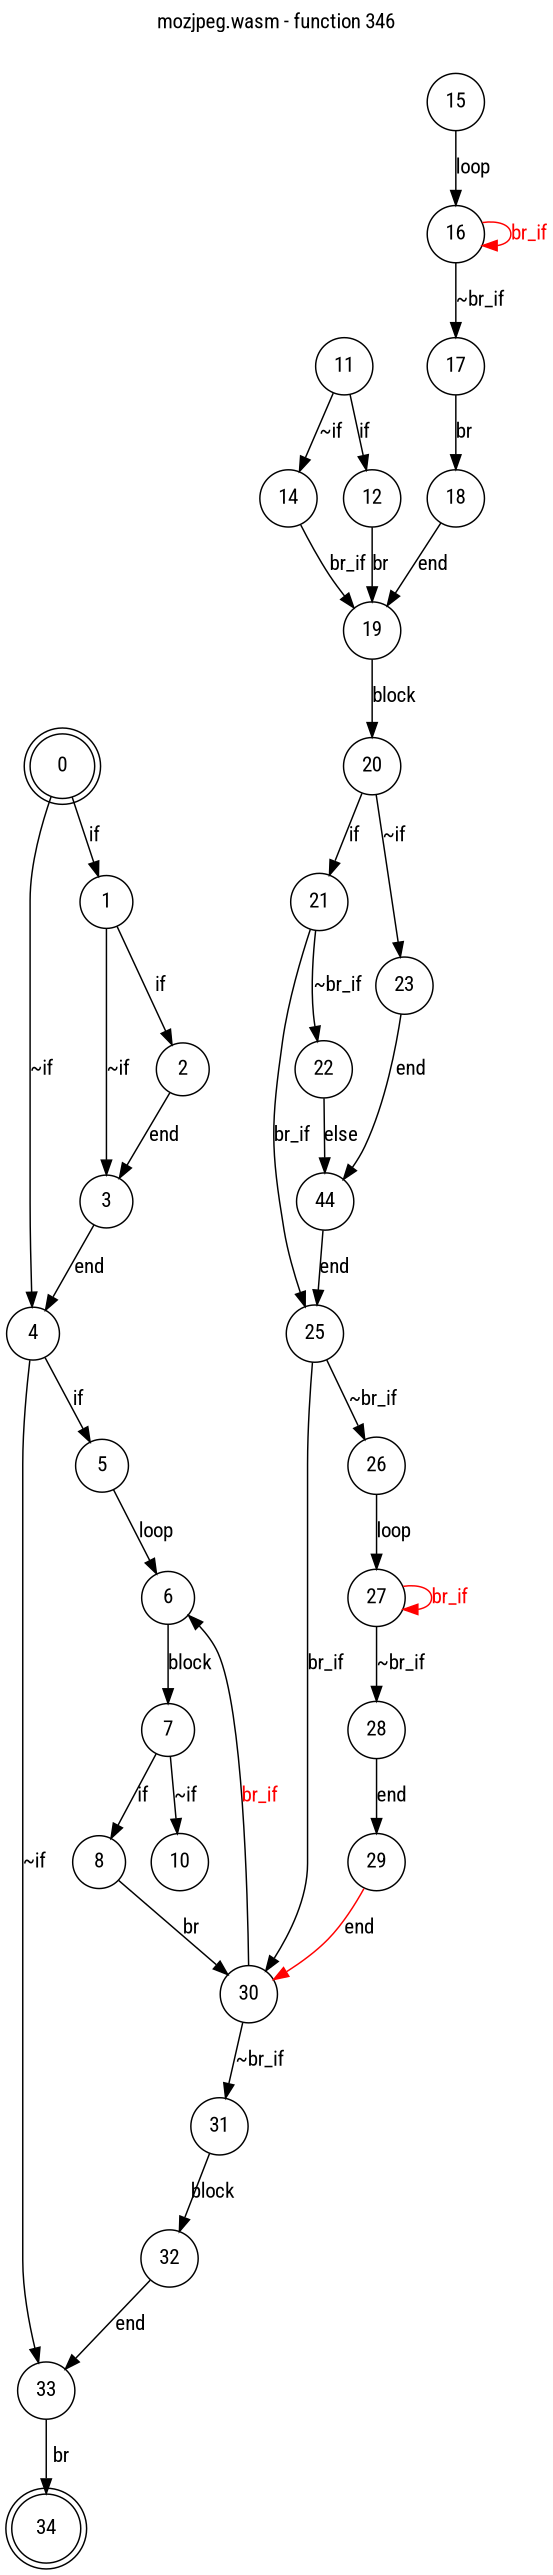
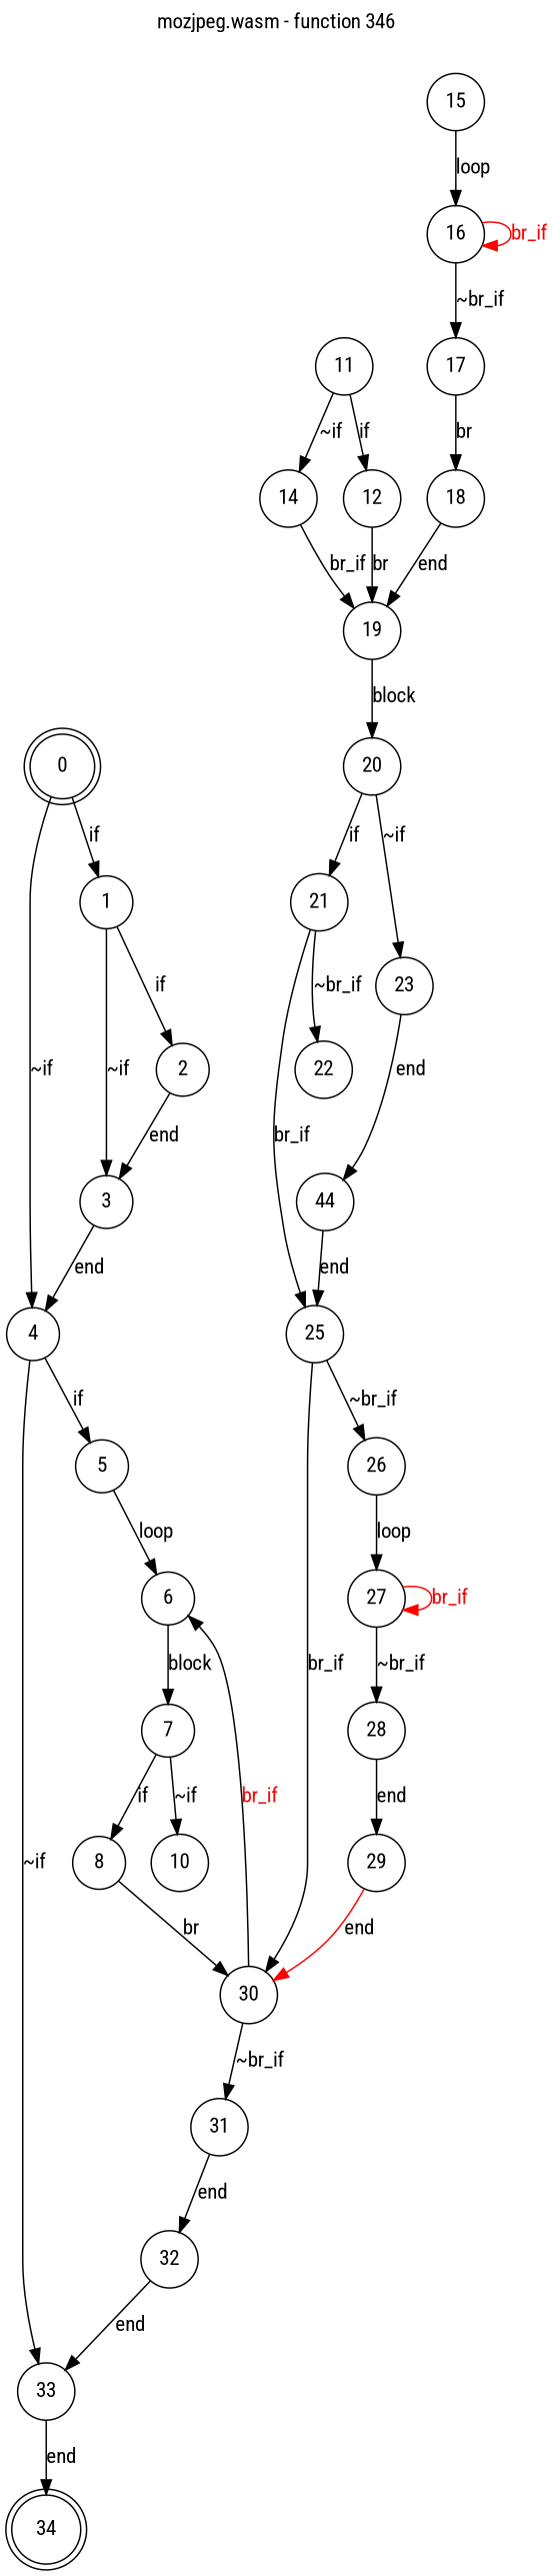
  digraph {
    fontname="Roboto Condensed"
    label="mozjpeg.wasm - function 346"
    labelfontcolor=black
    labelfontname=Helvetica
    labelfontsize=16
    labelloc=t
    node [fontname="Roboto Condensed" shape=circle]
    edge [fontname="Roboto Condensed"]
    0 [shape=doublecircle]
    1
    4
    2
    3
    5
    33
    34 [shape=doublecircle]
    6
    7
    8
    10
    30
    31
    11
    12
    14
    32
    19
    20
    15
    16
    21
    23
    17
    18
    22
    25
    n29 [label=44]
    26
    27
    28
    29
    0 -> 1 [label=if]
    0 -> 4 [label="~if"]
    1 -> 2 [label=if]
    1 -> 3 [label="~if"]
    4 -> 5 [label=if]
    4 -> 33 [label="~if"]
    2 -> 3 [label=end]
    3 -> 4 [label=end]
    5 -> 6 [label=loop]
-   33 -> 34 [label=br]
+   33 -> 34 [label=end]
    6 -> 7 [label=block]
    7 -> 8 [label=if]
    7 -> 10 [label="~if"]
    8 -> 30 [label=br]
    30 -> 6 [color=black fontcolor=red label=br_if]
    30 -> 31 [label="~br_if"]
-   31 -> 32 [label=block]
+   31 -> 32 [label=end]
    11 -> 12 [label=if]
    11 -> 14 [label="~if"]
    12 -> 19 [label=br]
    14 -> 19 [label=br_if]
    32 -> 33 [label=end]
    19 -> 20 [label=block]
    20 -> 21 [label=if]
    20 -> 23 [label="~if"]
    15 -> 16 [label=loop]
    16 -> 16 [color=red fontcolor=red label=br_if]
    16 -> 17 [label="~br_if"]
    21 -> 22 [label="~br_if"]
    21 -> 25 [label=br_if]
    23 -> n29 [label=end]
    17 -> 18 [label=br]
    18 -> 19 [label=end]
-   22 -> n29 [label=else]
    25 -> 30 [label=br_if]
    25 -> 26 [label="~br_if"]
    n29 -> 25 [label=end]
    26 -> 27 [label=loop]
    27 -> 27 [color=red fontcolor=red label=br_if]
    27 -> 28 [label="~br_if"]
    28 -> 29 [label=end]
    29 -> 30 [color=red label=end]
  }
